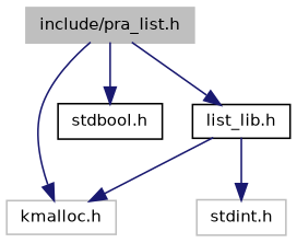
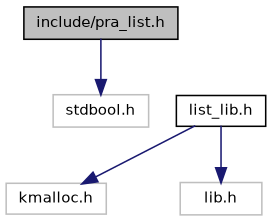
  digraph {
    node [color=grey75 fontname=Helvetica fontsize=10 shape=record]
    edge [color=midnightblue fontname=Helvetica fontsize=10 labelfontname=Helvetica labelfontsize=10 style=solid]
-   n1 [fillcolor=grey75 fontcolor=black height=0.2 label="include/pra_list.h" style=filled width=0.4]
+   n1 [color=black fillcolor=grey75 fontcolor=black height=0.2 label="include/pra_list.h" style=filled width=0.4]
    n2 [height=0.2 label="kmalloc.h" width=0.4]
-   n3 [color=black height=0.2 label="stdbool.h" width=0.4]
+   n3 [height=0.2 label="stdbool.h" width=0.4]
    n4 [color=black height=0.2 label="list_lib.h" width=0.4]
-   n5 [height=0.2 label="stdint.h" width=0.4]
-   n1 -> n2
+   n5 [height=0.2 label="lib.h" width=0.4]
    n1 -> n3
-   n1 -> n4
    n4 -> n2
    n4 -> n5
  }
